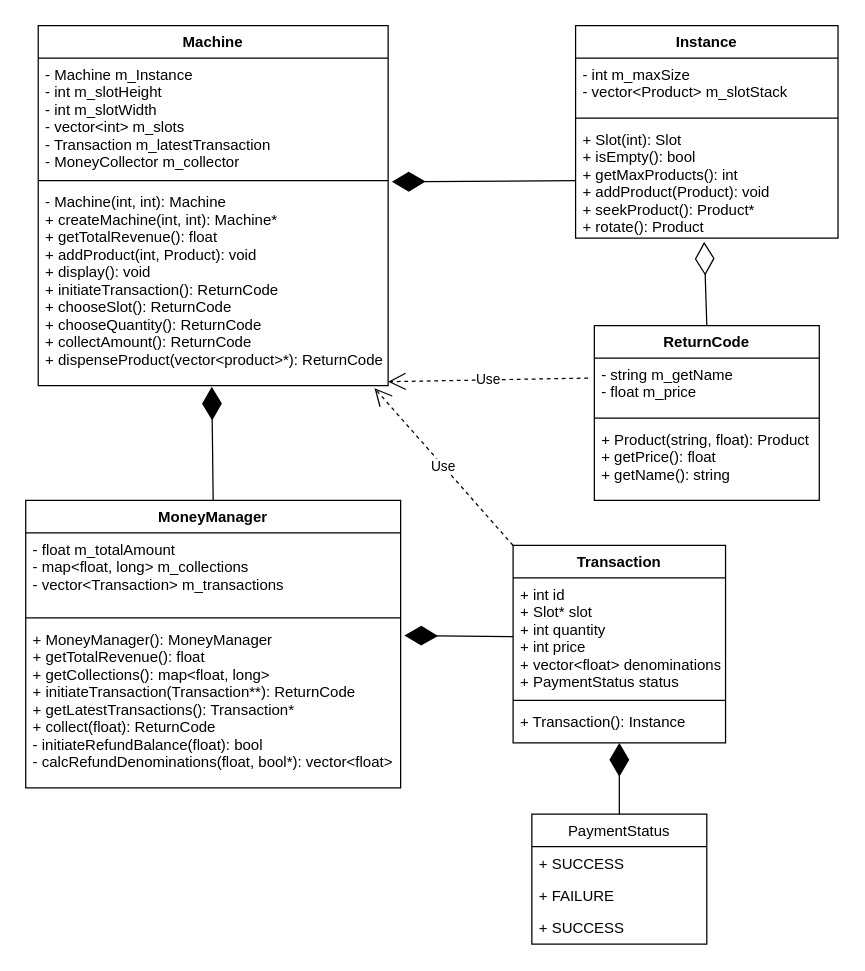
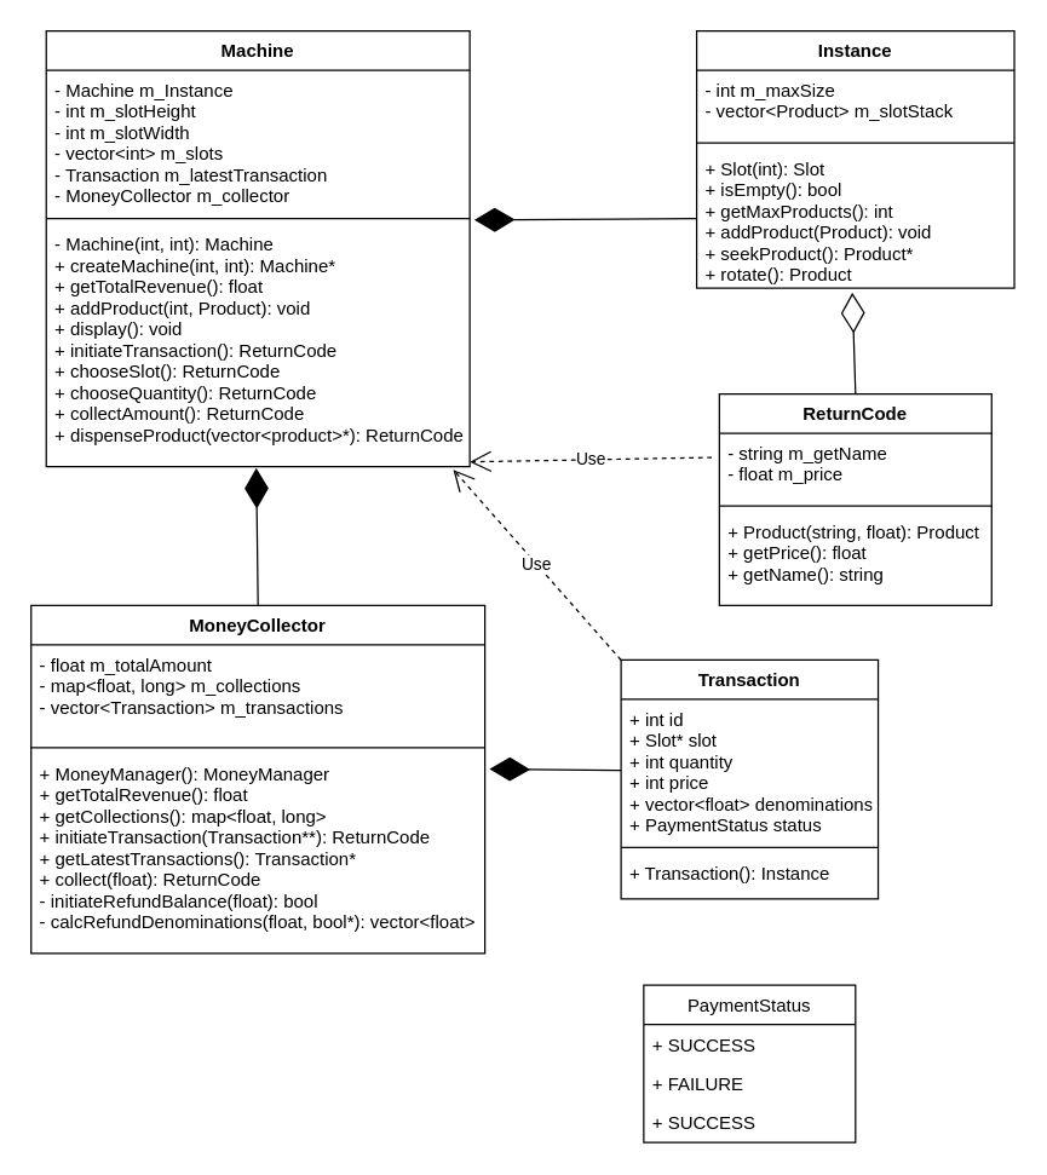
  <mxCell id="0" />
  <mxCell id="1" parent="0" />
  <mxCell id="2" value="Machine" style="swimlane;fontStyle=1;align=center;verticalAlign=top;childLayout=stackLayout;horizontal=1;startSize=26;horizontalStack=0;resizeParent=1;resizeParentMax=0;resizeLast=0;collapsible=1;marginBottom=0;" vertex="1" parent="1"><mxGeometry x="30" y="20" width="280" height="288" as="geometry"><mxRectangle x="130" y="120" width="80" height="26" as="alternateBounds" /></mxGeometry></mxCell>
  <mxCell id="3" value="- Machine m_Instance&#10;- int m_slotHeight&#10;- int m_slotWidth&#10;- vector&lt;int&gt; m_slots&#10;- Transaction m_latestTransaction&#10;- MoneyCollector m_collector&#10;" style="text;strokeColor=none;fillColor=none;align=left;verticalAlign=top;spacingLeft=4;spacingRight=4;overflow=hidden;rotatable=0;points=[[0,0.5],[1,0.5]];portConstraint=eastwest;" vertex="1" parent="2"><mxGeometry y="26" width="280" height="94" as="geometry" /></mxCell>
  <mxCell id="4" value="" style="line;strokeWidth=1;fillColor=none;align=left;verticalAlign=middle;spacingTop=-1;spacingLeft=3;spacingRight=3;rotatable=0;labelPosition=right;points=[];portConstraint=eastwest;" vertex="1" parent="2"><mxGeometry y="120" width="280" height="8" as="geometry" /></mxCell>
  <mxCell id="5" value="- Machine(int, int): Machine&#10;+ createMachine(int, int): Machine*&#10;+ getTotalRevenue(): float&#10;+ addProduct(int, Product): void&#10;+ display(): void&#10;+ initiateTransaction(): ReturnCode&#10;+ chooseSlot(): ReturnCode&#10;+ chooseQuantity(): ReturnCode&#10;+ collectAmount(): ReturnCode&#10;+ dispenseProduct(vector&lt;product&gt;*): ReturnCode" style="text;strokeColor=none;fillColor=none;align=left;verticalAlign=top;spacingLeft=4;spacingRight=4;overflow=hidden;rotatable=0;points=[[0,0.5],[1,0.5]];portConstraint=eastwest;" vertex="1" parent="2"><mxGeometry y="128" width="280" height="160" as="geometry" /></mxCell>
  <mxCell id="6" value="Instance" style="swimlane;fontStyle=1;align=center;verticalAlign=top;childLayout=stackLayout;horizontal=1;startSize=26;horizontalStack=0;resizeParent=1;resizeParentMax=0;resizeLast=0;collapsible=1;marginBottom=0;" vertex="1" parent="1"><mxGeometry x="460" y="20" width="210" height="170" as="geometry" /></mxCell>
  <mxCell id="7" value="- int m_maxSize&#10;- vector&lt;Product&gt; m_slotStack&#10;" style="text;strokeColor=none;fillColor=none;align=left;verticalAlign=top;spacingLeft=4;spacingRight=4;overflow=hidden;rotatable=0;points=[[0,0.5],[1,0.5]];portConstraint=eastwest;" vertex="1" parent="6"><mxGeometry y="26" width="210" height="44" as="geometry" /></mxCell>
  <mxCell id="8" value="" style="line;strokeWidth=1;fillColor=none;align=left;verticalAlign=middle;spacingTop=-1;spacingLeft=3;spacingRight=3;rotatable=0;labelPosition=right;points=[];portConstraint=eastwest;" vertex="1" parent="6"><mxGeometry y="70" width="210" height="8" as="geometry" /></mxCell>
  <mxCell id="9" value="+ Slot(int): Slot&#10;+ isEmpty(): bool&#10;+ getMaxProducts(): int&#10;+ addProduct(Product): void&#10;+ seekProduct(): Product*&#10;+ rotate(): Product&#10;" style="text;strokeColor=none;fillColor=none;align=left;verticalAlign=top;spacingLeft=4;spacingRight=4;overflow=hidden;rotatable=0;points=[[0,0.5],[1,0.5]];portConstraint=eastwest;" vertex="1" parent="6"><mxGeometry y="78" width="210" height="92" as="geometry" /></mxCell>
  <mxCell id="10" value="ReturnCode" style="swimlane;fontStyle=1;align=center;verticalAlign=top;childLayout=stackLayout;horizontal=1;startSize=26;horizontalStack=0;resizeParent=1;resizeParentMax=0;resizeLast=0;collapsible=1;marginBottom=0;" vertex="1" parent="1"><mxGeometry x="475" y="260" width="180" height="140" as="geometry" /></mxCell>
  <mxCell id="11" value="- string m_getName&#10;- float m_price&#10;" style="text;strokeColor=none;fillColor=none;align=left;verticalAlign=top;spacingLeft=4;spacingRight=4;overflow=hidden;rotatable=0;points=[[0,0.5],[1,0.5]];portConstraint=eastwest;" vertex="1" parent="10"><mxGeometry y="26" width="180" height="44" as="geometry" /></mxCell>
  <mxCell id="12" value="" style="line;strokeWidth=1;fillColor=none;align=left;verticalAlign=middle;spacingTop=-1;spacingLeft=3;spacingRight=3;rotatable=0;labelPosition=right;points=[];portConstraint=eastwest;" vertex="1" parent="10"><mxGeometry y="70" width="180" height="8" as="geometry" /></mxCell>
  <mxCell id="13" value="+ Product(string, float): Product&#10;+ getPrice(): float&#10;+ getName(): string&#10;" style="text;strokeColor=none;fillColor=none;align=left;verticalAlign=top;spacingLeft=4;spacingRight=4;overflow=hidden;rotatable=0;points=[[0,0.5],[1,0.5]];portConstraint=eastwest;" vertex="1" parent="10"><mxGeometry y="78" width="180" height="62" as="geometry" /></mxCell>
- <mxCell id="14" value="MoneyManager" style="swimlane;fontStyle=1;align=center;verticalAlign=top;childLayout=stackLayout;horizontal=1;startSize=26;horizontalStack=0;resizeParent=1;resizeParentMax=0;resizeLast=0;collapsible=1;marginBottom=0;" vertex="1" parent="1"><mxGeometry x="20" y="400" width="300" height="230" as="geometry"><mxRectangle x="130" y="120" width="80" height="26" as="alternateBounds" /></mxGeometry></mxCell>
+ <mxCell id="14" value="MoneyCollector" style="swimlane;fontStyle=1;align=center;verticalAlign=top;childLayout=stackLayout;horizontal=1;startSize=26;horizontalStack=0;resizeParent=1;resizeParentMax=0;resizeLast=0;collapsible=1;marginBottom=0;" vertex="1" parent="1"><mxGeometry x="20" y="400" width="300" height="230" as="geometry"><mxRectangle x="130" y="120" width="80" height="26" as="alternateBounds" /></mxGeometry></mxCell>
  <mxCell id="15" value="- float m_totalAmount&#10;- map&lt;float, long&gt; m_collections&#10;- vector&lt;Transaction&gt; m_transactions&#10;" style="text;strokeColor=none;fillColor=none;align=left;verticalAlign=top;spacingLeft=4;spacingRight=4;overflow=hidden;rotatable=0;points=[[0,0.5],[1,0.5]];portConstraint=eastwest;" vertex="1" parent="14"><mxGeometry y="26" width="300" height="64" as="geometry" /></mxCell>
  <mxCell id="16" value="" style="line;strokeWidth=1;fillColor=none;align=left;verticalAlign=middle;spacingTop=-1;spacingLeft=3;spacingRight=3;rotatable=0;labelPosition=right;points=[];portConstraint=eastwest;" vertex="1" parent="14"><mxGeometry y="90" width="300" height="8" as="geometry" /></mxCell>
  <mxCell id="17" value="+ MoneyManager(): MoneyManager&#10;+ getTotalRevenue(): float&#10;+ getCollections(): map&lt;float, long&gt;&#10;+ initiateTransaction(Transaction**): ReturnCode&#10;+ getLatestTransactions(): Transaction*&#10;+ collect(float): ReturnCode&#10;- initiateRefundBalance(float): bool&#10;- calcRefundDenominations(float, bool*): vector&lt;float&gt;" style="text;strokeColor=none;fillColor=none;align=left;verticalAlign=top;spacingLeft=4;spacingRight=4;overflow=hidden;rotatable=0;points=[[0,0.5],[1,0.5]];portConstraint=eastwest;" vertex="1" parent="14"><mxGeometry y="98" width="300" height="132" as="geometry" /></mxCell>
  <mxCell id="18" value="" style="endArrow=diamondThin;endFill=1;endSize=24;html=1;rounded=0;entryX=1.011;entryY=-0.019;entryDx=0;entryDy=0;entryPerimeter=0;exitX=0;exitY=0.5;exitDx=0;exitDy=0;" edge="1" parent="1" source="9" target="5"><mxGeometry width="160" relative="1" as="geometry"><mxPoint x="310" y="220" as="sourcePoint" /><mxPoint x="470" y="220" as="targetPoint" /><Array as="points"><mxPoint x="313" y="145" /></Array></mxGeometry></mxCell>
  <mxCell id="19" value="" style="endArrow=diamondThin;endFill=0;endSize=24;html=1;rounded=0;entryX=0.49;entryY=1.033;entryDx=0;entryDy=0;entryPerimeter=0;exitX=0.5;exitY=0;exitDx=0;exitDy=0;" edge="1" parent="1" source="10" target="9"><mxGeometry width="160" relative="1" as="geometry"><mxPoint x="310" y="320" as="sourcePoint" /><mxPoint x="470" y="320" as="targetPoint" /></mxGeometry></mxCell>
  <mxCell id="20" value="" style="endArrow=diamondThin;endFill=1;endSize=24;html=1;rounded=0;entryX=0.496;entryY=1.006;entryDx=0;entryDy=0;entryPerimeter=0;exitX=0.5;exitY=0;exitDx=0;exitDy=0;" edge="1" parent="1" source="14" target="5"><mxGeometry width="160" relative="1" as="geometry"><mxPoint x="153" y="390" as="sourcePoint" /><mxPoint x="470" y="320" as="targetPoint" /></mxGeometry></mxCell>
  <mxCell id="21" value="Transaction" style="swimlane;fontStyle=1;align=center;verticalAlign=top;childLayout=stackLayout;horizontal=1;startSize=26;horizontalStack=0;resizeParent=1;resizeParentMax=0;resizeLast=0;collapsible=1;marginBottom=0;" vertex="1" parent="1"><mxGeometry x="410" y="436" width="170" height="158" as="geometry" /></mxCell>
  <mxCell id="22" value="+ int id&#10;+ Slot* slot&#10;+ int quantity&#10;+ int price&#10;+ vector&lt;float&gt; denominations&#10;+ PaymentStatus status&#10;" style="text;strokeColor=none;fillColor=none;align=left;verticalAlign=top;spacingLeft=4;spacingRight=4;overflow=hidden;rotatable=0;points=[[0,0.5],[1,0.5]];portConstraint=eastwest;" vertex="1" parent="21"><mxGeometry y="26" width="170" height="94" as="geometry" /></mxCell>
  <mxCell id="23" value="" style="line;strokeWidth=1;fillColor=none;align=left;verticalAlign=middle;spacingTop=-1;spacingLeft=3;spacingRight=3;rotatable=0;labelPosition=right;points=[];portConstraint=eastwest;" vertex="1" parent="21"><mxGeometry y="120" width="170" height="8" as="geometry" /></mxCell>
  <mxCell id="24" value="+ Transaction(): Instance" style="text;strokeColor=none;fillColor=none;align=left;verticalAlign=top;spacingLeft=4;spacingRight=4;overflow=hidden;rotatable=0;points=[[0,0.5],[1,0.5]];portConstraint=eastwest;" vertex="1" parent="21"><mxGeometry y="128" width="170" height="30" as="geometry" /></mxCell>
  <mxCell id="25" value="" style="endArrow=diamondThin;endFill=1;endSize=24;html=1;rounded=0;entryX=1.01;entryY=0.076;entryDx=0;entryDy=0;entryPerimeter=0;exitX=0;exitY=0.5;exitDx=0;exitDy=0;" edge="1" parent="1" source="22" target="17"><mxGeometry width="160" relative="1" as="geometry"><mxPoint x="310" y="420" as="sourcePoint" /><mxPoint x="470" y="420" as="targetPoint" /></mxGeometry></mxCell>
  <mxCell id="26" value="PaymentStatus" style="swimlane;fontStyle=0;childLayout=stackLayout;horizontal=1;startSize=26;fillColor=none;horizontalStack=0;resizeParent=1;resizeParentMax=0;resizeLast=0;collapsible=1;marginBottom=0;" vertex="1" parent="1"><mxGeometry x="425" y="651" width="140" height="104" as="geometry" /></mxCell>
  <mxCell id="27" value="+ SUCCESS" style="text;strokeColor=none;fillColor=none;align=left;verticalAlign=top;spacingLeft=4;spacingRight=4;overflow=hidden;rotatable=0;points=[[0,0.5],[1,0.5]];portConstraint=eastwest;" vertex="1" parent="26"><mxGeometry y="26" width="140" height="26" as="geometry" /></mxCell>
  <mxCell id="28" value="+ FAILURE" style="text;strokeColor=none;fillColor=none;align=left;verticalAlign=top;spacingLeft=4;spacingRight=4;overflow=hidden;rotatable=0;points=[[0,0.5],[1,0.5]];portConstraint=eastwest;" vertex="1" parent="26"><mxGeometry y="52" width="140" height="26" as="geometry" /></mxCell>
  <mxCell id="29" value="+ SUCCESS" style="text;strokeColor=none;fillColor=none;align=left;verticalAlign=top;spacingLeft=4;spacingRight=4;overflow=hidden;rotatable=0;points=[[0,0.5],[1,0.5]];portConstraint=eastwest;" vertex="1" parent="26"><mxGeometry y="78" width="140" height="26" as="geometry" /></mxCell>
- <mxCell id="30" value="" style="endArrow=diamondThin;endFill=1;endSize=24;html=1;rounded=0;exitX=0.5;exitY=0;exitDx=0;exitDy=0;" edge="1" parent="1" source="26" target="24"><mxGeometry width="160" relative="1" as="geometry"><mxPoint x="310" y="520" as="sourcePoint" /><mxPoint x="490" y="600" as="targetPoint" /></mxGeometry></mxCell>
  <mxCell id="31" value="Use" style="endArrow=open;endSize=12;dashed=1;html=1;rounded=0;entryX=1;entryY=0.981;entryDx=0;entryDy=0;entryPerimeter=0;exitX=-0.028;exitY=0.364;exitDx=0;exitDy=0;exitPerimeter=0;" edge="1" parent="1" source="11" target="5"><mxGeometry width="160" relative="1" as="geometry"><mxPoint x="310" y="320" as="sourcePoint" /><mxPoint x="470" y="320" as="targetPoint" /></mxGeometry></mxCell>
  <mxCell id="32" value="Use" style="endArrow=open;endSize=12;dashed=1;html=1;rounded=0;entryX=0.961;entryY=1.013;entryDx=0;entryDy=0;entryPerimeter=0;exitX=0;exitY=0;exitDx=0;exitDy=0;" edge="1" parent="1" source="21" target="5"><mxGeometry width="160" relative="1" as="geometry"><mxPoint x="310" y="320" as="sourcePoint" /><mxPoint x="470" y="320" as="targetPoint" /></mxGeometry></mxCell>
